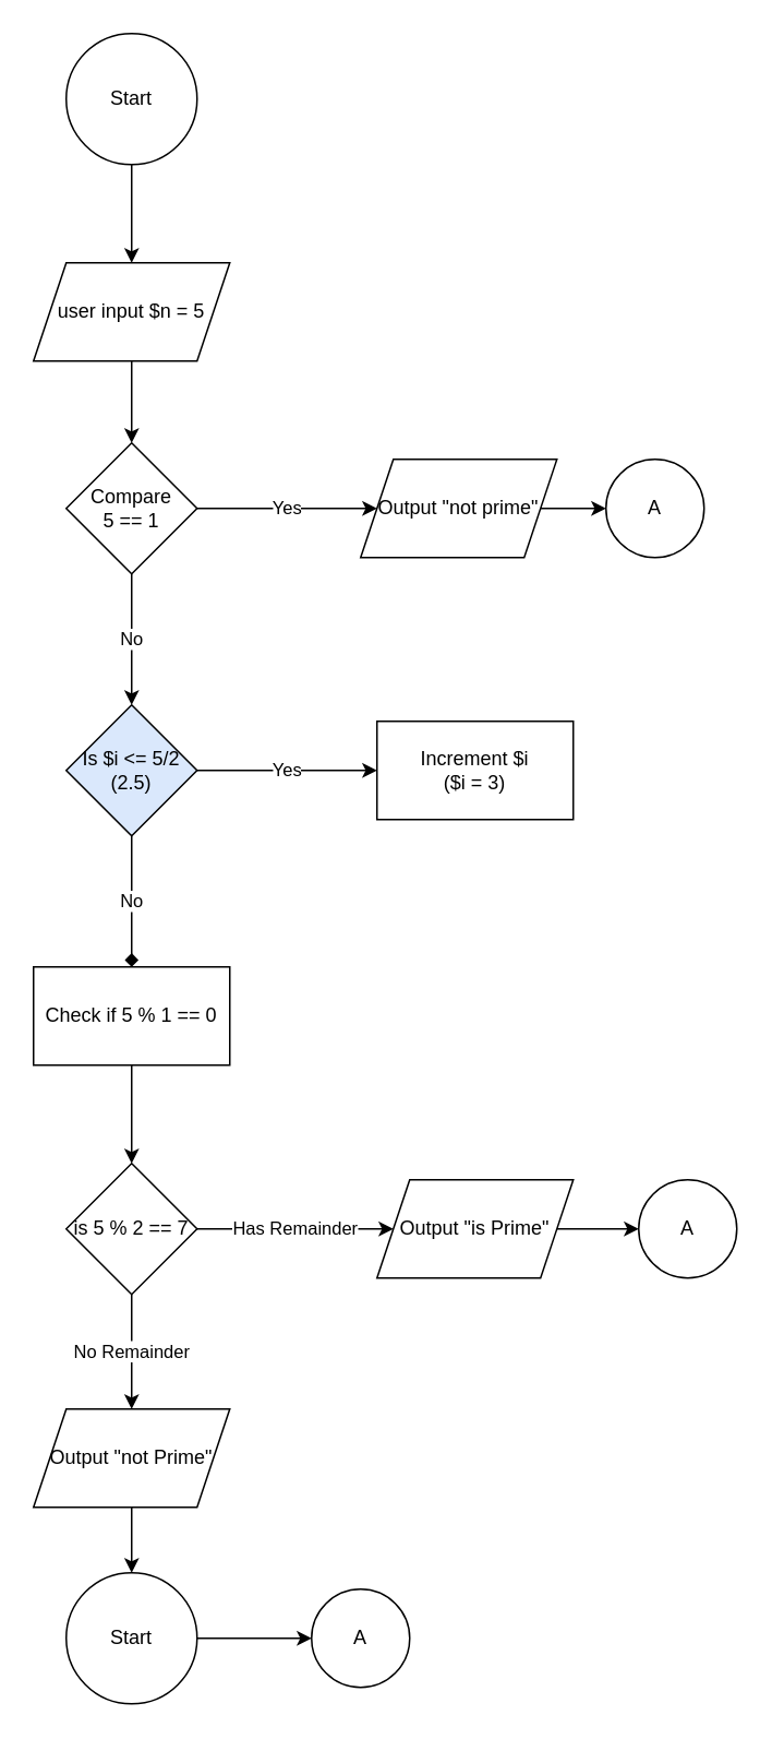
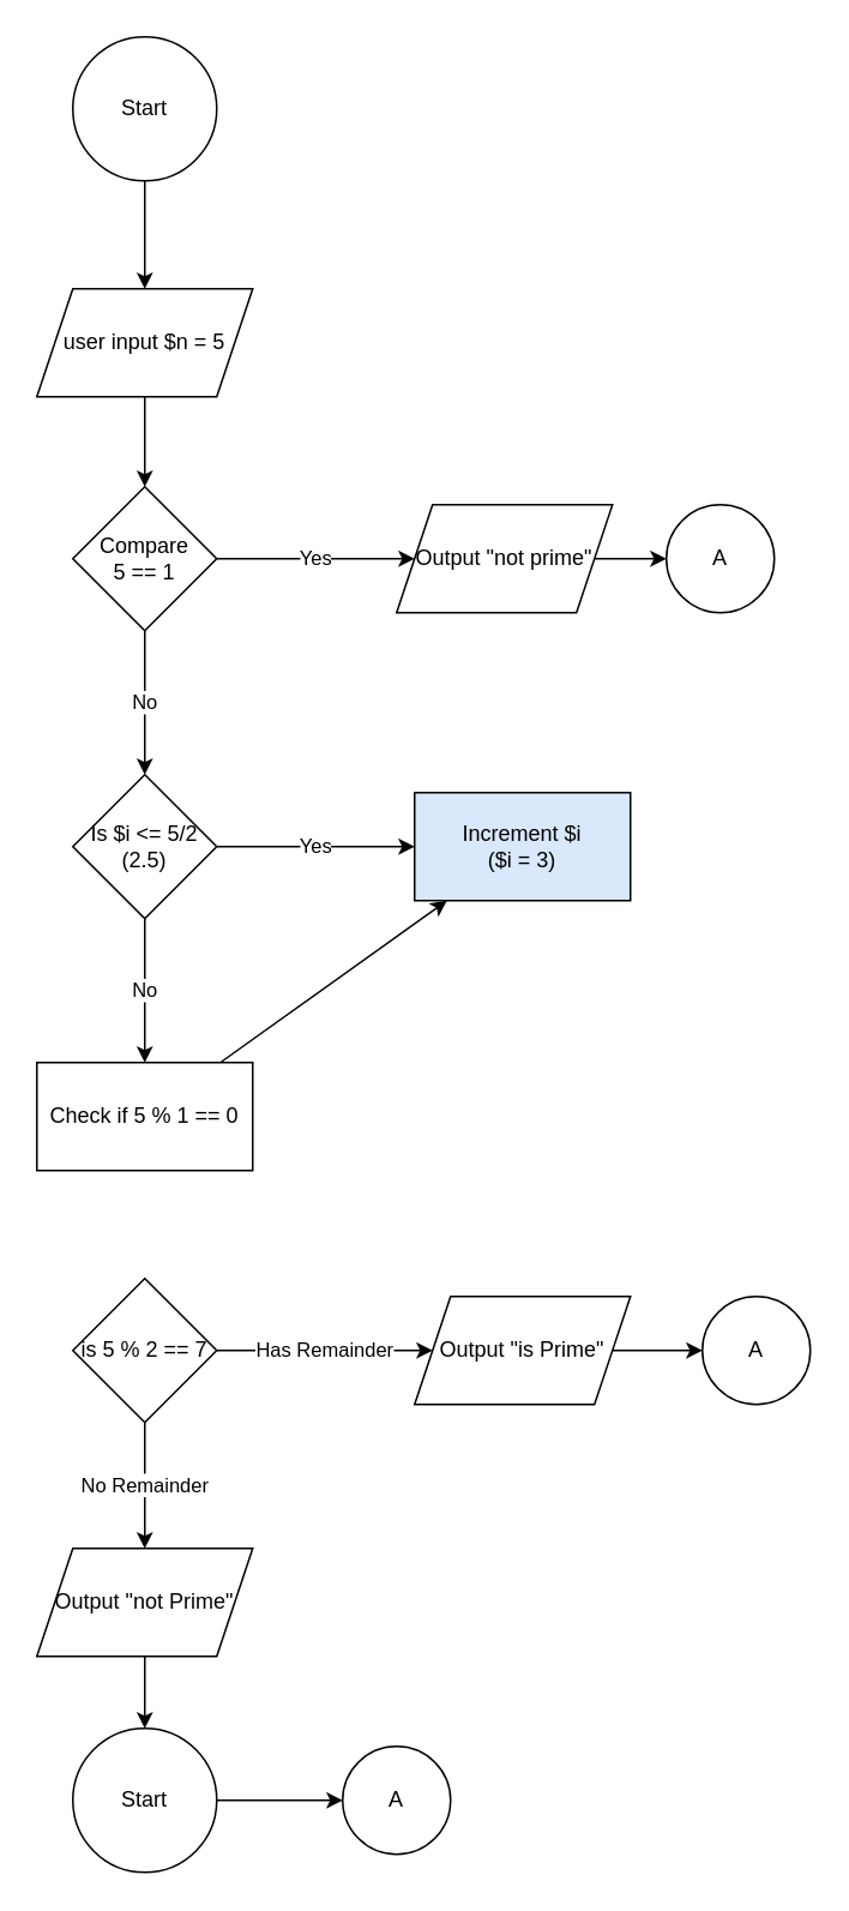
  <mxCell id="0" />
  <mxCell id="1" parent="0" />
  <mxCell id="2" style="edgeStyle=none;html=1;entryX=0.5;entryY=0;entryDx=0;entryDy=0;" edge="1" parent="1" source="3" target="5"><mxGeometry relative="1" as="geometry" /></mxCell>
  <mxCell id="3" value="Start" style="ellipse;whiteSpace=wrap;html=1;aspect=fixed;" vertex="1" parent="1"><mxGeometry x="40" y="20" width="80" height="80" as="geometry" /></mxCell>
  <mxCell id="4" style="edgeStyle=none;html=1;entryX=0.5;entryY=0;entryDx=0;entryDy=0;" edge="1" parent="1" source="5"><mxGeometry relative="1" as="geometry"><mxPoint x="80" y="270" as="targetPoint" /></mxGeometry></mxCell>
  <mxCell id="5" value="user input $n = 5" style="shape=parallelogram;perimeter=parallelogramPerimeter;whiteSpace=wrap;html=1;fixedSize=1;" vertex="1" parent="1"><mxGeometry x="20" y="160" width="120" height="60" as="geometry" /></mxCell>
  <mxCell id="6" value="Yes" style="edgeStyle=none;html=1;entryX=0;entryY=0.5;entryDx=0;entryDy=0;" edge="1" parent="1" source="8" target="10"><mxGeometry relative="1" as="geometry" /></mxCell>
  <mxCell id="7" value="No" style="edgeStyle=none;html=1;" edge="1" parent="1" source="8"><mxGeometry relative="1" as="geometry"><mxPoint x="80" y="430" as="targetPoint" /></mxGeometry></mxCell>
  <mxCell id="8" value="Compare&lt;br&gt;5 == 1" style="rhombus;whiteSpace=wrap;html=1;" vertex="1" parent="1"><mxGeometry x="40" y="270" width="80" height="80" as="geometry" /></mxCell>
  <mxCell id="9" style="edgeStyle=none;html=1;exitX=1;exitY=0.5;exitDx=0;exitDy=0;entryX=0;entryY=0.5;entryDx=0;entryDy=0;" edge="1" parent="1" source="10" target="28"><mxGeometry relative="1" as="geometry" /></mxCell>
  <mxCell id="10" value="Output &quot;not prime&quot;" style="shape=parallelogram;perimeter=parallelogramPerimeter;whiteSpace=wrap;html=1;fixedSize=1;" vertex="1" parent="1"><mxGeometry x="220" y="280" width="120" height="60" as="geometry" /></mxCell>
  <mxCell id="11" value="Yes" style="edgeStyle=none;html=1;entryX=0;entryY=0.5;entryDx=0;entryDy=0;" edge="1" parent="1" source="13"><mxGeometry relative="1" as="geometry"><mxPoint x="230" y="470" as="targetPoint" /></mxGeometry></mxCell>
- <mxCell id="12" value="No" style="edgeStyle=none;html=1;entryX=0.5;entryY=0;entryDx=0;entryDy=0;endArrow=diamond;" edge="1" parent="1" source="13" target="16"><mxGeometry relative="1" as="geometry" /></mxCell>
- <mxCell id="13" value="Is $i &amp;lt;= 5/2&lt;br&gt;(2.5)" style="rhombus;whiteSpace=wrap;html=1;fillColor=#dae8fc;" vertex="1" parent="1"><mxGeometry x="40" y="430" width="80" height="80" as="geometry" /></mxCell>
- <mxCell id="14" value="Increment $i&lt;br&gt;($i = 3)" style="rounded=0;whiteSpace=wrap;html=1;" vertex="1" parent="1"><mxGeometry x="230" y="440" width="120" height="60" as="geometry" /></mxCell>
- <mxCell id="15" style="edgeStyle=none;html=1;entryX=0.5;entryY=0;entryDx=0;entryDy=0;" edge="1" parent="1" source="16" target="19"><mxGeometry relative="1" as="geometry" /></mxCell>
+ <mxCell id="12" value="No" style="edgeStyle=none;html=1;entryX=0.5;entryY=0;entryDx=0;entryDy=0;" edge="1" parent="1" source="13" target="16"><mxGeometry relative="1" as="geometry" /></mxCell>
+ <mxCell id="13" value="Is $i &amp;lt;= 5/2&lt;br&gt;(2.5)" style="rhombus;whiteSpace=wrap;html=1;" vertex="1" parent="1"><mxGeometry x="40" y="430" width="80" height="80" as="geometry" /></mxCell>
+ <mxCell id="14" value="Increment $i&lt;br&gt;($i = 3)" style="rounded=0;whiteSpace=wrap;html=1;fillColor=#dae8fc;" vertex="1" parent="1"><mxGeometry x="230" y="440" width="120" height="60" as="geometry" /></mxCell>
+ <mxCell id="15" style="edgeStyle=none;html=1;" edge="1" parent="1" source="16" target="14"><mxGeometry relative="1" as="geometry" /></mxCell>
  <mxCell id="16" value="Check if 5 % 1 == 0" style="rounded=0;whiteSpace=wrap;html=1;" vertex="1" parent="1"><mxGeometry x="20" y="590" width="120" height="60" as="geometry" /></mxCell>
  <mxCell id="17" value="Has Remainder" style="edgeStyle=none;html=1;" edge="1" parent="1" source="19" target="21"><mxGeometry relative="1" as="geometry"><mxPoint x="190" y="750" as="targetPoint" /></mxGeometry></mxCell>
  <mxCell id="18" value="No Remainder" style="edgeStyle=none;html=1;entryX=0.5;entryY=0;entryDx=0;entryDy=0;" edge="1" parent="1" source="19" target="23"><mxGeometry relative="1" as="geometry" /></mxCell>
  <mxCell id="19" value="is 5 % 2 == 7" style="rhombus;whiteSpace=wrap;html=1;" vertex="1" parent="1"><mxGeometry x="40" y="710" width="80" height="80" as="geometry" /></mxCell>
  <mxCell id="20" style="edgeStyle=none;html=1;entryX=0;entryY=0.5;entryDx=0;entryDy=0;" edge="1" parent="1" source="21" target="27"><mxGeometry relative="1" as="geometry" /></mxCell>
  <mxCell id="21" value="Output &quot;is Prime&quot;" style="shape=parallelogram;perimeter=parallelogramPerimeter;whiteSpace=wrap;html=1;fixedSize=1;" vertex="1" parent="1"><mxGeometry x="230" y="720" width="120" height="60" as="geometry" /></mxCell>
  <mxCell id="22" style="edgeStyle=none;html=1;entryX=0.5;entryY=0;entryDx=0;entryDy=0;" edge="1" parent="1" source="23" target="25"><mxGeometry relative="1" as="geometry" /></mxCell>
  <mxCell id="23" value="Output &quot;not Prime&quot;" style="shape=parallelogram;perimeter=parallelogramPerimeter;whiteSpace=wrap;html=1;fixedSize=1;" vertex="1" parent="1"><mxGeometry x="20" y="860" width="120" height="60" as="geometry" /></mxCell>
  <mxCell id="24" style="edgeStyle=none;html=1;" edge="1" parent="1" source="25"><mxGeometry relative="1" as="geometry"><mxPoint x="190" y="1000" as="targetPoint" /></mxGeometry></mxCell>
  <mxCell id="25" value="Start" style="ellipse;whiteSpace=wrap;html=1;aspect=fixed;" vertex="1" parent="1"><mxGeometry x="40" y="960" width="80" height="80" as="geometry" /></mxCell>
  <mxCell id="26" value="A" style="ellipse;whiteSpace=wrap;html=1;aspect=fixed;" vertex="1" parent="1"><mxGeometry x="190" y="970" width="60" height="60" as="geometry" /></mxCell>
  <mxCell id="27" value="A" style="ellipse;whiteSpace=wrap;html=1;aspect=fixed;" vertex="1" parent="1"><mxGeometry x="390" y="720" width="60" height="60" as="geometry" /></mxCell>
  <mxCell id="28" value="A" style="ellipse;whiteSpace=wrap;html=1;aspect=fixed;" vertex="1" parent="1"><mxGeometry x="370" y="280" width="60" height="60" as="geometry" /></mxCell>
